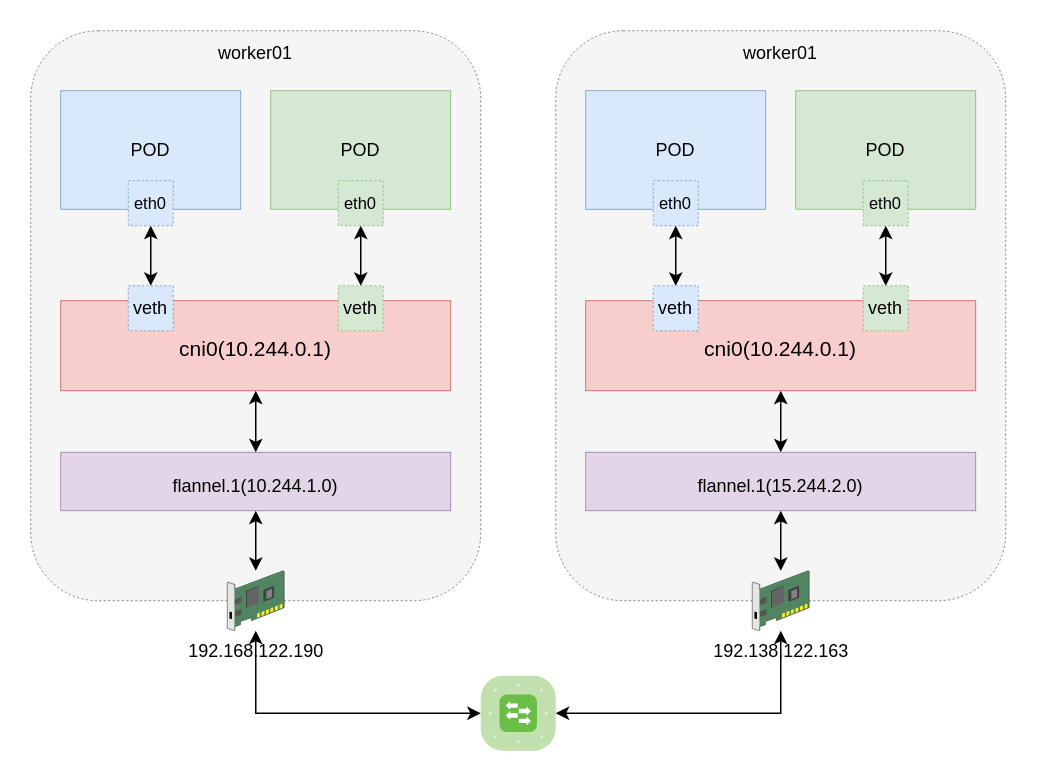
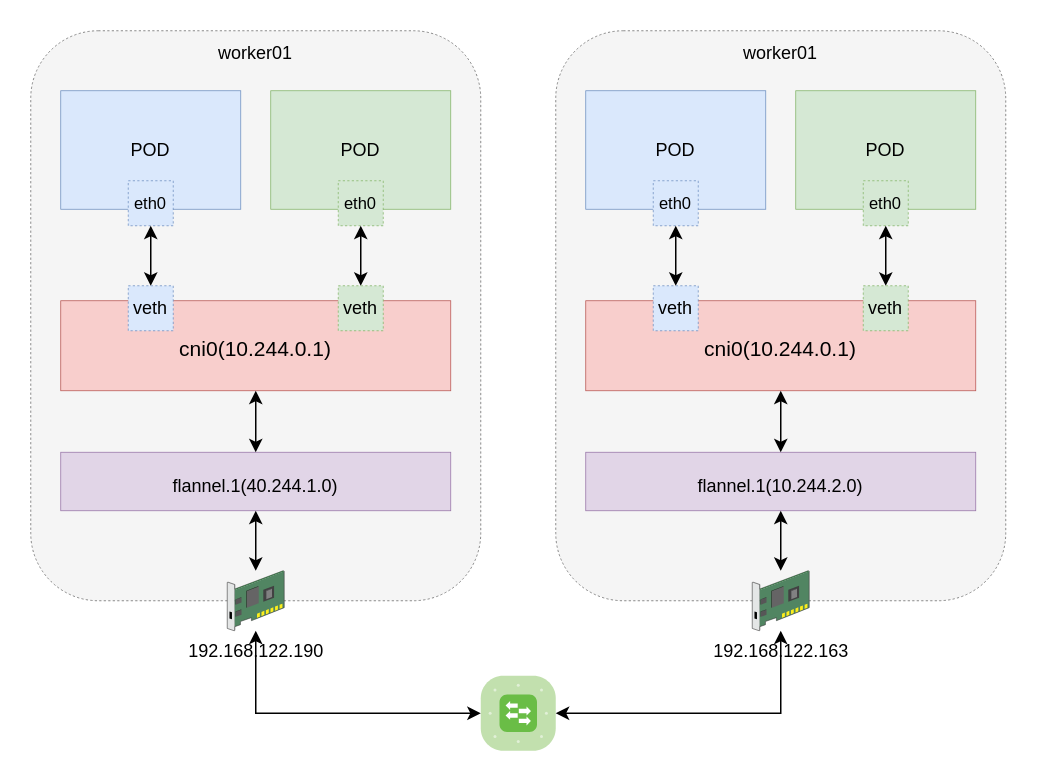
  <mxCell id="0" style=";html=1;" />
  <mxCell id="1" style=";html=1;" parent="0" />
  <mxCell id="2" value="" style="rounded=1;whiteSpace=wrap;html=1;strokeWidth=0.5;dashed=1;fillColor=#f5f5f5;fontColor=#333333;strokeColor=#666666;" parent="1" vertex="1"><mxGeometry x="20" y="20" width="300" height="380" as="geometry" /></mxCell>
  <mxCell id="3" value="POD" style="rounded=0;whiteSpace=wrap;html=1;strokeWidth=0.5;fillColor=#dae8fc;strokeColor=#6c8ebf;" parent="1" vertex="1"><mxGeometry x="40" y="60" width="120" height="79" as="geometry" /></mxCell>
  <mxCell id="4" value="&lt;div&gt;&lt;br&gt;&lt;/div&gt;&lt;div&gt;cni0(10.244.0.1)&lt;/div&gt;" style="whiteSpace=wrap;html=1;fillColor=#f8cecc;fontSize=14;strokeColor=#b85450;verticalAlign=top;strokeWidth=0.5;" parent="1" vertex="1"><mxGeometry x="40" y="200" width="260" height="60" as="geometry" /></mxCell>
  <mxCell id="5" value="worker01" style="text;html=1;strokeColor=none;fillColor=none;align=center;verticalAlign=middle;whiteSpace=wrap;rounded=0;" parent="1" vertex="1"><mxGeometry x="140" y="20" width="60" height="30" as="geometry" /></mxCell>
  <mxCell id="6" value="192.168.122.190" style="shadow=0;dashed=0;html=1;labelPosition=center;verticalLabelPosition=bottom;verticalAlign=top;align=center;outlineConnect=0;shape=mxgraph.veeam.3d.network_card;" parent="1" vertex="1"><mxGeometry x="151" y="380" width="38" height="40" as="geometry" /></mxCell>
  <mxCell id="7" value="POD" style="rounded=0;whiteSpace=wrap;html=1;strokeWidth=0.5;fillColor=#d5e8d4;strokeColor=#82b366;" parent="1" vertex="1"><mxGeometry x="180" y="60" width="120" height="79" as="geometry" /></mxCell>
  <mxCell id="8" value="&lt;font style=&quot;font-size: 11px;&quot;&gt;eth0&lt;/font&gt;" style="rounded=0;whiteSpace=wrap;html=1;strokeWidth=0.5;fillColor=#dae8fc;strokeColor=#6c8ebf;dashed=1;" parent="1" vertex="1"><mxGeometry x="85" y="120" width="30" height="30" as="geometry" /></mxCell>
  <mxCell id="9" value="veth" style="rounded=0;whiteSpace=wrap;html=1;strokeWidth=0.5;fillColor=#dae8fc;strokeColor=#6c8ebf;dashed=1;" parent="1" vertex="1"><mxGeometry x="85" y="190" width="30" height="30" as="geometry" /></mxCell>
  <mxCell id="10" value="" style="endArrow=classic;startArrow=classic;html=1;rounded=0;entryX=0.5;entryY=1;entryDx=0;entryDy=0;exitX=0.5;exitY=0;exitDx=0;exitDy=0;" parent="1" source="9" target="8" edge="1"><mxGeometry width="50" height="50" relative="1" as="geometry"><mxPoint x="-190" y="280" as="sourcePoint" /><mxPoint x="-140" y="230" as="targetPoint" /></mxGeometry></mxCell>
  <mxCell id="11" value="&lt;font style=&quot;font-size: 11px;&quot;&gt;eth0&lt;/font&gt;" style="rounded=0;whiteSpace=wrap;html=1;strokeWidth=0.5;fillColor=#d5e8d4;strokeColor=#82b366;dashed=1;" parent="1" vertex="1"><mxGeometry x="225" y="120" width="30" height="30" as="geometry" /></mxCell>
  <mxCell id="12" value="veth" style="rounded=0;whiteSpace=wrap;html=1;strokeWidth=0.5;fillColor=#d5e8d4;strokeColor=#82b366;dashed=1;" parent="1" vertex="1"><mxGeometry x="225" y="190" width="30" height="30" as="geometry" /></mxCell>
  <mxCell id="13" value="" style="endArrow=classic;startArrow=classic;html=1;rounded=0;entryX=0.5;entryY=1;entryDx=0;entryDy=0;exitX=0.5;exitY=0;exitDx=0;exitDy=0;" parent="1" source="12" target="11" edge="1"><mxGeometry width="50" height="50" relative="1" as="geometry"><mxPoint x="-170" y="270" as="sourcePoint" /><mxPoint x="-120" y="220" as="targetPoint" /></mxGeometry></mxCell>
  <mxCell id="14" value="" style="whiteSpace=wrap;html=1;fillColor=#e1d5e7;fontSize=14;strokeColor=#9673a6;verticalAlign=top;strokeWidth=0.5;" vertex="1" parent="1"><mxGeometry x="40" y="301" width="260" height="39" as="geometry" /></mxCell>
- <mxCell id="15" value="&lt;div&gt;&lt;br&gt;&lt;/div&gt;&lt;div&gt;flannel.1(10.244.1.0)&lt;/div&gt;" style="text;html=1;strokeColor=none;fillColor=none;align=center;verticalAlign=middle;whiteSpace=wrap;rounded=0;" vertex="1" parent="1"><mxGeometry x="140" y="311" width="60" height="10" as="geometry" /></mxCell>
+ <mxCell id="15" value="&lt;div&gt;&lt;br&gt;&lt;/div&gt;&lt;div&gt;flannel.1(40.244.1.0)&lt;/div&gt;" style="text;html=1;strokeColor=none;fillColor=none;align=center;verticalAlign=middle;whiteSpace=wrap;rounded=0;" vertex="1" parent="1"><mxGeometry x="140" y="311" width="60" height="10" as="geometry" /></mxCell>
  <mxCell id="16" value="" style="rounded=1;whiteSpace=wrap;html=1;strokeWidth=0.5;dashed=1;fillColor=#f5f5f5;fontColor=#333333;strokeColor=#666666;" vertex="1" parent="1"><mxGeometry x="370" y="20" width="300" height="380" as="geometry" /></mxCell>
  <mxCell id="17" value="POD" style="rounded=0;whiteSpace=wrap;html=1;strokeWidth=0.5;fillColor=#dae8fc;strokeColor=#6c8ebf;" vertex="1" parent="1"><mxGeometry x="390" y="60" width="120" height="79" as="geometry" /></mxCell>
  <mxCell id="18" value="&lt;div&gt;&lt;br&gt;&lt;/div&gt;&lt;div&gt;cni0(10.244.0.1)&lt;/div&gt;" style="whiteSpace=wrap;html=1;fillColor=#f8cecc;fontSize=14;strokeColor=#b85450;verticalAlign=top;strokeWidth=0.5;" vertex="1" parent="1"><mxGeometry x="390" y="200" width="260" height="60" as="geometry" /></mxCell>
  <mxCell id="19" value="worker01" style="text;html=1;strokeColor=none;fillColor=none;align=center;verticalAlign=middle;whiteSpace=wrap;rounded=0;" vertex="1" parent="1"><mxGeometry x="490" y="20" width="60" height="30" as="geometry" /></mxCell>
- <mxCell id="20" value="192.138.122.163" style="shadow=0;dashed=0;html=1;labelPosition=center;verticalLabelPosition=bottom;verticalAlign=top;align=center;outlineConnect=0;shape=mxgraph.veeam.3d.network_card;" vertex="1" parent="1"><mxGeometry x="501" y="380" width="38" height="40" as="geometry" /></mxCell>
+ <mxCell id="20" value="192.168.122.163" style="shadow=0;dashed=0;html=1;labelPosition=center;verticalLabelPosition=bottom;verticalAlign=top;align=center;outlineConnect=0;shape=mxgraph.veeam.3d.network_card;" vertex="1" parent="1"><mxGeometry x="501" y="380" width="38" height="40" as="geometry" /></mxCell>
  <mxCell id="21" value="POD" style="rounded=0;whiteSpace=wrap;html=1;strokeWidth=0.5;fillColor=#d5e8d4;strokeColor=#82b366;" vertex="1" parent="1"><mxGeometry x="530" y="60" width="120" height="79" as="geometry" /></mxCell>
  <mxCell id="22" value="&lt;font style=&quot;font-size: 11px;&quot;&gt;eth0&lt;/font&gt;" style="rounded=0;whiteSpace=wrap;html=1;strokeWidth=0.5;fillColor=#dae8fc;strokeColor=#6c8ebf;dashed=1;" vertex="1" parent="1"><mxGeometry x="435" y="120" width="30" height="30" as="geometry" /></mxCell>
  <mxCell id="23" value="veth" style="rounded=0;whiteSpace=wrap;html=1;strokeWidth=0.5;fillColor=#dae8fc;strokeColor=#6c8ebf;dashed=1;" vertex="1" parent="1"><mxGeometry x="435" y="190" width="30" height="30" as="geometry" /></mxCell>
  <mxCell id="24" value="" style="endArrow=classic;startArrow=classic;html=1;rounded=0;entryX=0.5;entryY=1;entryDx=0;entryDy=0;exitX=0.5;exitY=0;exitDx=0;exitDy=0;" edge="1" parent="1" source="23" target="22"><mxGeometry width="50" height="50" relative="1" as="geometry"><mxPoint x="160" y="280" as="sourcePoint" /><mxPoint x="210" y="230" as="targetPoint" /></mxGeometry></mxCell>
  <mxCell id="25" value="&lt;font style=&quot;font-size: 11px;&quot;&gt;eth0&lt;/font&gt;" style="rounded=0;whiteSpace=wrap;html=1;strokeWidth=0.5;fillColor=#d5e8d4;strokeColor=#82b366;dashed=1;" vertex="1" parent="1"><mxGeometry x="575" y="120" width="30" height="30" as="geometry" /></mxCell>
  <mxCell id="26" value="veth" style="rounded=0;whiteSpace=wrap;html=1;strokeWidth=0.5;fillColor=#d5e8d4;strokeColor=#82b366;dashed=1;" vertex="1" parent="1"><mxGeometry x="575" y="190" width="30" height="30" as="geometry" /></mxCell>
  <mxCell id="27" value="" style="endArrow=classic;startArrow=classic;html=1;rounded=0;entryX=0.5;entryY=1;entryDx=0;entryDy=0;exitX=0.5;exitY=0;exitDx=0;exitDy=0;" edge="1" parent="1" source="26" target="25"><mxGeometry width="50" height="50" relative="1" as="geometry"><mxPoint x="180" y="270" as="sourcePoint" /><mxPoint x="230" y="220" as="targetPoint" /></mxGeometry></mxCell>
  <mxCell id="28" value="" style="whiteSpace=wrap;html=1;fillColor=#e1d5e7;fontSize=14;strokeColor=#9673a6;verticalAlign=top;strokeWidth=0.5;" vertex="1" parent="1"><mxGeometry x="390" y="301" width="260" height="39" as="geometry" /></mxCell>
- <mxCell id="29" value="&lt;div&gt;&lt;br&gt;&lt;/div&gt;&lt;div&gt;flannel.1(15.244.2.0)&lt;/div&gt;" style="text;html=1;strokeColor=none;fillColor=none;align=center;verticalAlign=middle;whiteSpace=wrap;rounded=0;" vertex="1" parent="1"><mxGeometry x="490" y="311" width="60" height="10" as="geometry" /></mxCell>
+ <mxCell id="29" value="&lt;div&gt;&lt;br&gt;&lt;/div&gt;&lt;div&gt;flannel.1(10.244.2.0)&lt;/div&gt;" style="text;html=1;strokeColor=none;fillColor=none;align=center;verticalAlign=middle;whiteSpace=wrap;rounded=0;" vertex="1" parent="1"><mxGeometry x="490" y="311" width="60" height="10" as="geometry" /></mxCell>
  <mxCell id="30" value="" style="endArrow=classic;startArrow=classic;html=1;rounded=0;entryX=0.5;entryY=1;entryDx=0;entryDy=0;exitX=0.5;exitY=0;exitDx=0;exitDy=0;" edge="1" parent="1" source="14" target="4"><mxGeometry width="50" height="50" relative="1" as="geometry"><mxPoint x="110" y="200" as="sourcePoint" /><mxPoint x="110" y="160" as="targetPoint" /></mxGeometry></mxCell>
  <mxCell id="31" value="" style="endArrow=classic;startArrow=classic;html=1;rounded=0;entryX=0.5;entryY=1;entryDx=0;entryDy=0;" edge="1" parent="1" source="6" target="14"><mxGeometry width="50" height="50" relative="1" as="geometry"><mxPoint x="180" y="311" as="sourcePoint" /><mxPoint x="180" y="270" as="targetPoint" /><Array as="points"><mxPoint x="170" y="360" /></Array></mxGeometry></mxCell>
  <mxCell id="32" value="" style="endArrow=classic;startArrow=classic;html=1;rounded=0;entryX=0.5;entryY=1;entryDx=0;entryDy=0;" edge="1" parent="1" source="20" target="28"><mxGeometry width="50" height="50" relative="1" as="geometry"><mxPoint x="200" y="321" as="sourcePoint" /><mxPoint x="200" y="280" as="targetPoint" /></mxGeometry></mxCell>
  <mxCell id="33" value="" style="endArrow=classic;startArrow=classic;html=1;rounded=0;entryX=0.5;entryY=1;entryDx=0;entryDy=0;exitX=0.5;exitY=0;exitDx=0;exitDy=0;" edge="1" parent="1" source="28" target="18"><mxGeometry width="50" height="50" relative="1" as="geometry"><mxPoint x="210" y="331" as="sourcePoint" /><mxPoint x="210" y="290" as="targetPoint" /></mxGeometry></mxCell>
  <mxCell id="34" value="" style="verticalLabelPosition=bottom;sketch=0;html=1;fillColor=#6ABD46;strokeColor=#ffffff;verticalAlign=top;align=center;points=[[0.085,0.085,0],[0.915,0.085,0],[0.915,0.915,0],[0.085,0.915,0],[0.25,0,0],[0.5,0,0],[0.75,0,0],[1,0.25,0],[1,0.5,0],[1,0.75,0],[0.75,1,0],[0.5,1,0],[0.25,1,0],[0,0.75,0],[0,0.5,0],[0,0.25,0]];pointerEvents=1;shape=mxgraph.cisco_safe.compositeIcon;bgIcon=mxgraph.cisco_safe.architecture.generic_appliance;resIcon=mxgraph.cisco_safe.architecture.switch;" vertex="1" parent="1"><mxGeometry x="320" y="450" width="50" height="50" as="geometry" /></mxCell>
  <mxCell id="35" value="" style="endArrow=classic;startArrow=classic;html=1;rounded=0;exitX=0;exitY=0.5;exitDx=0;exitDy=0;exitPerimeter=0;" edge="1" parent="1" source="34"><mxGeometry width="50" height="50" relative="1" as="geometry"><mxPoint x="240" y="610" as="sourcePoint" /><mxPoint x="170" y="420" as="targetPoint" /><Array as="points"><mxPoint x="170" y="475" /></Array></mxGeometry></mxCell>
  <mxCell id="36" value="" style="endArrow=classic;startArrow=classic;html=1;rounded=0;exitX=1;exitY=0.5;exitDx=0;exitDy=0;exitPerimeter=0;" edge="1" parent="1" source="34" target="20"><mxGeometry width="50" height="50" relative="1" as="geometry"><mxPoint x="520" y="600" as="sourcePoint" /><mxPoint x="570" y="550" as="targetPoint" /><Array as="points"><mxPoint x="520" y="475" /></Array></mxGeometry></mxCell>
